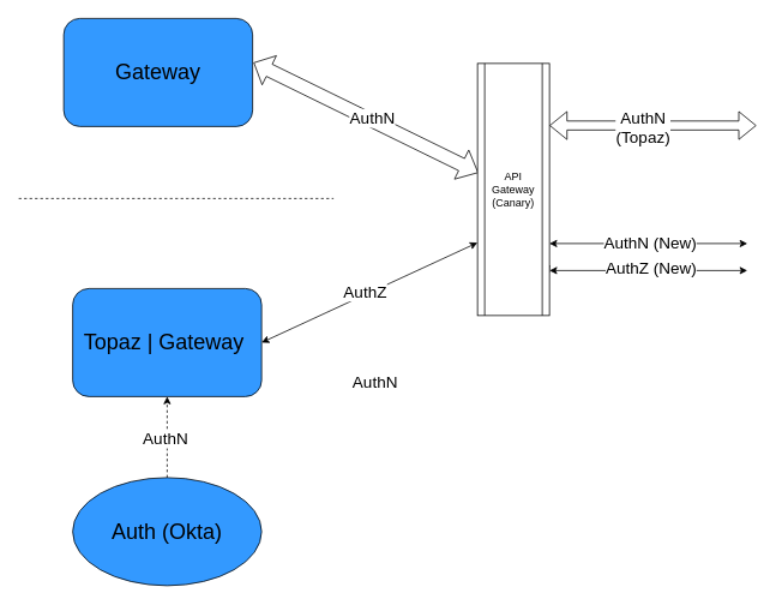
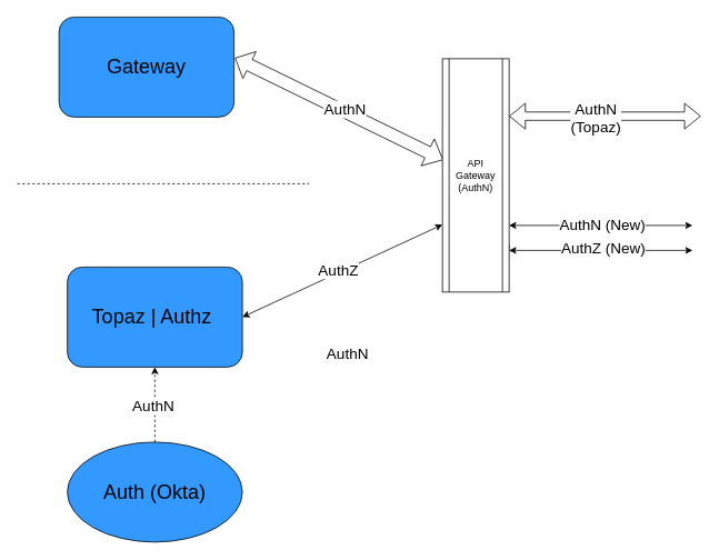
  <mxCell id="0" />
  <mxCell id="1" parent="0" />
  <mxCell id="2" value="&lt;font style=&quot;font-size: 24px;&quot;&gt;Gateway&lt;/font&gt;" style="rounded=1;whiteSpace=wrap;html=1;fillColor=light-dark(#3399FF,var(--ge-dark-color, #121212));" parent="1" vertex="1"><mxGeometry x="70" y="20" width="210" height="120" as="geometry" /></mxCell>
- <mxCell id="3" value="&lt;font style=&quot;font-size: 24px;&quot;&gt;Topaz | Gateway&amp;nbsp;&lt;/font&gt;" style="rounded=1;whiteSpace=wrap;html=1;fillColor=light-dark(#3399FF,var(--ge-dark-color, #121212));" parent="1" vertex="1"><mxGeometry x="80" y="320" width="210" height="120" as="geometry" /></mxCell>
+ <mxCell id="3" value="&lt;font style=&quot;font-size: 24px;&quot;&gt;Topaz | Authz&amp;nbsp;&lt;/font&gt;" style="rounded=1;whiteSpace=wrap;html=1;fillColor=light-dark(#3399FF,var(--ge-dark-color, #121212));" parent="1" vertex="1"><mxGeometry x="80" y="320" width="210" height="120" as="geometry" /></mxCell>
  <mxCell id="4" value="" style="edgeStyle=orthogonalEdgeStyle;rounded=0;orthogonalLoop=1;jettySize=auto;html=1;dashed=1;" parent="1" source="5" target="3" edge="1"><mxGeometry relative="1" as="geometry" /></mxCell>
  <mxCell id="5" value="&lt;font style=&quot;font-size: 24px;&quot;&gt;Auth (Okta)&lt;/font&gt;" style="ellipse;whiteSpace=wrap;html=1;fillColor=light-dark(#3399FF,var(--ge-dark-color, #121212));" parent="1" vertex="1"><mxGeometry x="80" y="530" width="210" height="120" as="geometry" /></mxCell>
  <mxCell id="6" value="" style="endArrow=none;dashed=1;html=1;rounded=0;" parent="1" edge="1"><mxGeometry width="50" height="50" relative="1" as="geometry"><mxPoint x="20" y="220" as="sourcePoint" /><mxPoint x="370" y="220" as="targetPoint" /></mxGeometry></mxCell>
  <mxCell id="7" value="" style="endArrow=classic;startArrow=classic;html=1;rounded=0;entryX=0;entryY=0.711;entryDx=0;entryDy=0;entryPerimeter=0;" parent="1" target="12" edge="1"><mxGeometry width="50" height="50" relative="1" as="geometry"><mxPoint x="290" y="380" as="sourcePoint" /><mxPoint x="340" y="330" as="targetPoint" /></mxGeometry></mxCell>
  <mxCell id="8" value="" style="endArrow=classic;startArrow=classic;html=1;rounded=0;" parent="1" source="12" edge="1"><mxGeometry width="50" height="50" relative="1" as="geometry"><mxPoint x="550" y="330" as="sourcePoint" /><mxPoint x="600" y="280" as="targetPoint" /></mxGeometry></mxCell>
  <mxCell id="9" value="" style="shape=flexArrow;endArrow=classic;startArrow=classic;html=1;rounded=0;exitX=1.029;exitY=0.4;exitDx=0;exitDy=0;exitPerimeter=0;width=15;endSize=6.42;" parent="1" edge="1"><mxGeometry width="100" height="100" relative="1" as="geometry"><mxPoint x="281" y="69" as="sourcePoint" /><mxPoint x="531" y="191.414" as="targetPoint" /><Array as="points" /></mxGeometry></mxCell>
  <mxCell id="10" value="AuthN" style="edgeLabel;html=1;align=center;verticalAlign=middle;resizable=0;points=[];fontSize=18;" parent="9" vertex="1" connectable="0"><mxGeometry x="-0.163" y="9" relative="1" as="geometry"><mxPoint x="23" y="19" as="offset" /></mxGeometry></mxCell>
  <mxCell id="11" value="" style="endArrow=classic;startArrow=classic;html=1;rounded=0;" parent="1" target="12" edge="1"><mxGeometry width="50" height="50" relative="1" as="geometry"><mxPoint x="550" y="330" as="sourcePoint" /><mxPoint x="600" y="280" as="targetPoint" /></mxGeometry></mxCell>
- <mxCell id="12" value="API&lt;div&gt;Gateway&lt;/div&gt;&lt;div&gt;(Canary)&lt;/div&gt;" style="shape=process;whiteSpace=wrap;html=1;backgroundOutline=1;" parent="1" vertex="1"><mxGeometry x="530" y="70" width="80" height="280" as="geometry" /></mxCell>
+ <mxCell id="12" value="API&lt;div&gt;Gateway&lt;/div&gt;&lt;div&gt;(AuthN)&lt;/div&gt;" style="shape=process;whiteSpace=wrap;html=1;backgroundOutline=1;" parent="1" vertex="1"><mxGeometry x="530" y="70" width="80" height="280" as="geometry" /></mxCell>
  <mxCell id="13" value="AuthN" style="edgeLabel;html=1;align=center;verticalAlign=middle;resizable=0;points=[];fontSize=18;" parent="1" vertex="1" connectable="0"><mxGeometry x="420.139" y="139.93" as="geometry"><mxPoint x="-5" y="285" as="offset" /></mxGeometry></mxCell>
  <mxCell id="14" value="AuthN" style="edgeLabel;html=1;align=center;verticalAlign=middle;resizable=0;points=[];fontSize=18;" parent="1" vertex="1" connectable="0"><mxGeometry x="423.139" y="139.93" as="geometry"><mxPoint x="-241" y="347" as="offset" /></mxGeometry></mxCell>
  <mxCell id="15" value="AuthZ" style="edgeLabel;html=1;align=center;verticalAlign=middle;resizable=0;points=[];fontSize=18;" parent="1" vertex="1" connectable="0"><mxGeometry x="420.139" y="139.93" as="geometry"><mxPoint x="-16" y="184" as="offset" /></mxGeometry></mxCell>
  <mxCell id="16" value="" style="shape=flexArrow;endArrow=classic;startArrow=classic;html=1;rounded=0;" parent="1" edge="1"><mxGeometry width="100" height="100" relative="1" as="geometry"><mxPoint x="610" y="138.93" as="sourcePoint" /><mxPoint x="840" y="138.93" as="targetPoint" /></mxGeometry></mxCell>
  <mxCell id="17" value="" style="endArrow=classic;startArrow=classic;html=1;rounded=0;" parent="1" edge="1"><mxGeometry width="50" height="50" relative="1" as="geometry"><mxPoint x="610" y="270" as="sourcePoint" /><mxPoint x="830" y="270" as="targetPoint" /></mxGeometry></mxCell>
  <mxCell id="18" value="" style="endArrow=classic;startArrow=classic;html=1;rounded=0;" parent="1" edge="1"><mxGeometry width="50" height="50" relative="1" as="geometry"><mxPoint x="610" y="300" as="sourcePoint" /><mxPoint x="830" y="300" as="targetPoint" /></mxGeometry></mxCell>
  <mxCell id="19" value="AuthN&lt;div&gt;(Topaz)&lt;/div&gt;" style="edgeLabel;html=1;align=center;verticalAlign=middle;resizable=0;points=[];fontSize=18;" parent="1" vertex="1" connectable="0"><mxGeometry x="420.139" y="139.93" as="geometry"><mxPoint x="293" y="2" as="offset" /></mxGeometry></mxCell>
  <mxCell id="20" value="AuthN (New)" style="edgeLabel;html=1;align=center;verticalAlign=middle;resizable=0;points=[];fontSize=18;" parent="1" vertex="1" connectable="0"><mxGeometry x="434.999" y="140" as="geometry"><mxPoint x="287" y="129" as="offset" /></mxGeometry></mxCell>
  <mxCell id="21" value="AuthZ (New)" style="edgeLabel;html=1;align=center;verticalAlign=middle;resizable=0;points=[];fontSize=18;" parent="1" vertex="1" connectable="0"><mxGeometry x="439.999" y="140" as="geometry"><mxPoint x="283" y="157" as="offset" /></mxGeometry></mxCell>
